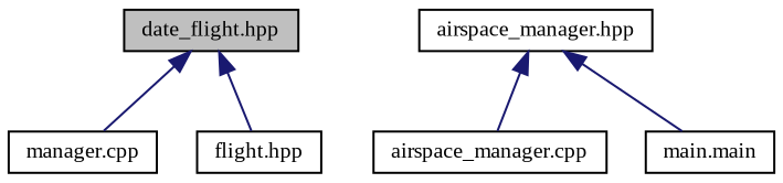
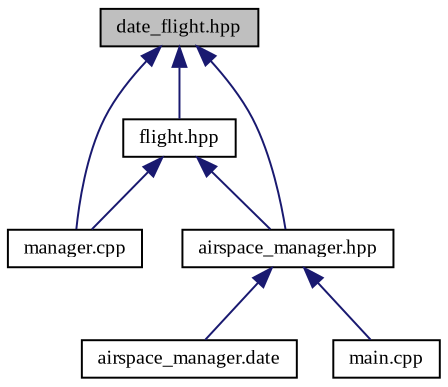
  digraph {
    fontname="Liberation Serif"
    node [color=black fontname="Liberation Serif" fontsize=10 shape=record]
    edge [color=midnightblue dir=back fontname="Liberation Serif" fontsize=10 labelfontname=Helvetica labelfontsize=10 style=solid]
    n1 [fillcolor=grey75 fontcolor=black height=0.2 label="date_flight.hpp" style=filled width=0.4]
    n2 [height=0.2 label="manager.cpp" width=0.4]
    n3 [height=0.2 label="airspace_manager.hpp" width=0.4]
    n4 [height=0.2 label="flight.hpp" width=0.4]
-   n5 [height=0.2 label="airspace_manager.cpp" width=0.4]
-   n6 [height=0.2 label="main.main" width=0.4]
+   n5 [height=0.2 label="airspace_manager.date" width=0.4]
+   n6 [height=0.2 label="main.cpp" width=0.4]
    n1 -> n2
+   n1 -> n3
    n1 -> n4
    n3 -> n5
    n3 -> n6
+   n4 -> n2
+   n4 -> n3
  }
